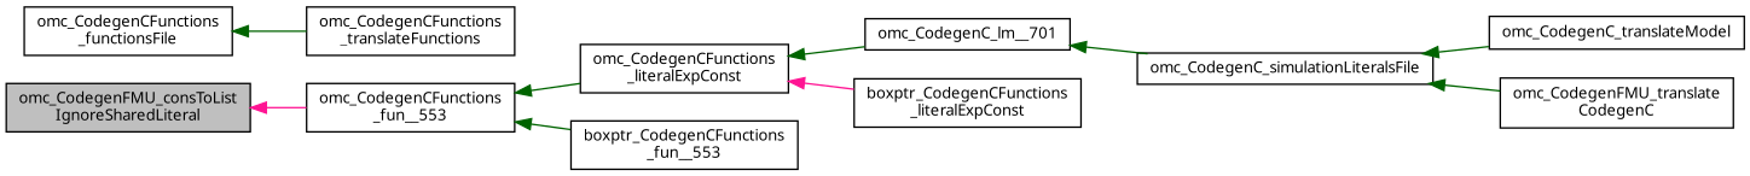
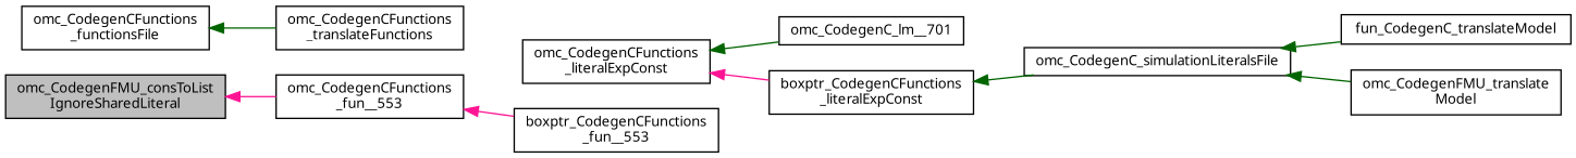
  digraph {
    fontname="Noto Sans"
    rankdir=LR
    node [color=black fillcolor=white fontname="Noto Sans" fontsize=10 shape=record style=filled]
    edge [color=darkgreen dir=back fontname="Noto Sans" fontsize=10 labelfontname=Helvetica labelfontsize=10 style=solid]
    n1 [fillcolor=grey75 fontcolor=black height=0.2 label="omc_CodegenFMU_consToList\lIgnoreSharedLiteral" width=0.4]
    n2 [height=0.2 label="omc_CodegenCFunctions\l_fun__553" width=0.4]
    n3 [height=0.2 label="omc_CodegenCFunctions\l_literalExpConst" width=0.4]
    n4 [height=0.2 label="boxptr_CodegenCFunctions\l_fun__553" width=0.4]
    n5 [height=0.2 label=omc_CodegenC_lm__701 width=0.4]
    n6 [height=0.2 label="boxptr_CodegenCFunctions\l_literalExpConst" width=0.4]
    n7 [height=0.2 label=omc_CodegenC_simulationLiteralsFile width=0.4]
-   n8 [height=0.2 label=omc_CodegenC_translateModel width=0.4]
-   n9 [height=0.2 label="omc_CodegenFMU_translate\lCodegenC" width=0.4]
+   n8 [height=0.2 label=fun_CodegenC_translateModel width=0.4]
+   n9 [height=0.2 label="omc_CodegenFMU_translate\lModel" width=0.4]
    n10 [height=0.2 label="omc_CodegenCFunctions\l_functionsFile" width=0.4]
    n11 [height=0.2 label="omc_CodegenCFunctions\l_translateFunctions" width=0.4]
    n1 -> n2 [color=deeppink]
-   n2 -> n3
-   n2 -> n4
+   n2 -> n4 [color=deeppink]
    n3 -> n5
    n3 -> n6 [color=deeppink]
-   n5 -> n7
+   n6 -> n7
    n7 -> n8
    n7 -> n9
    n10 -> n11
  }
